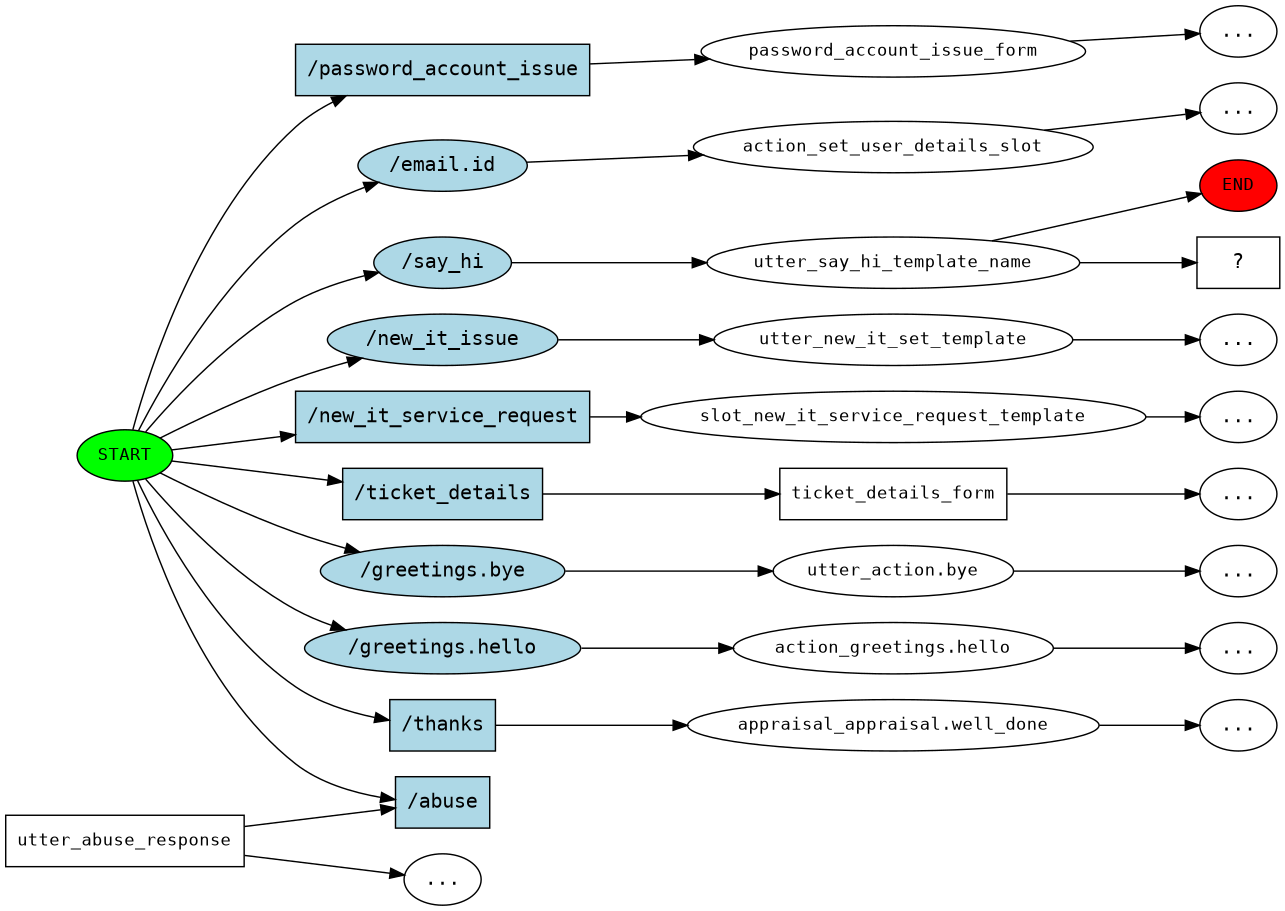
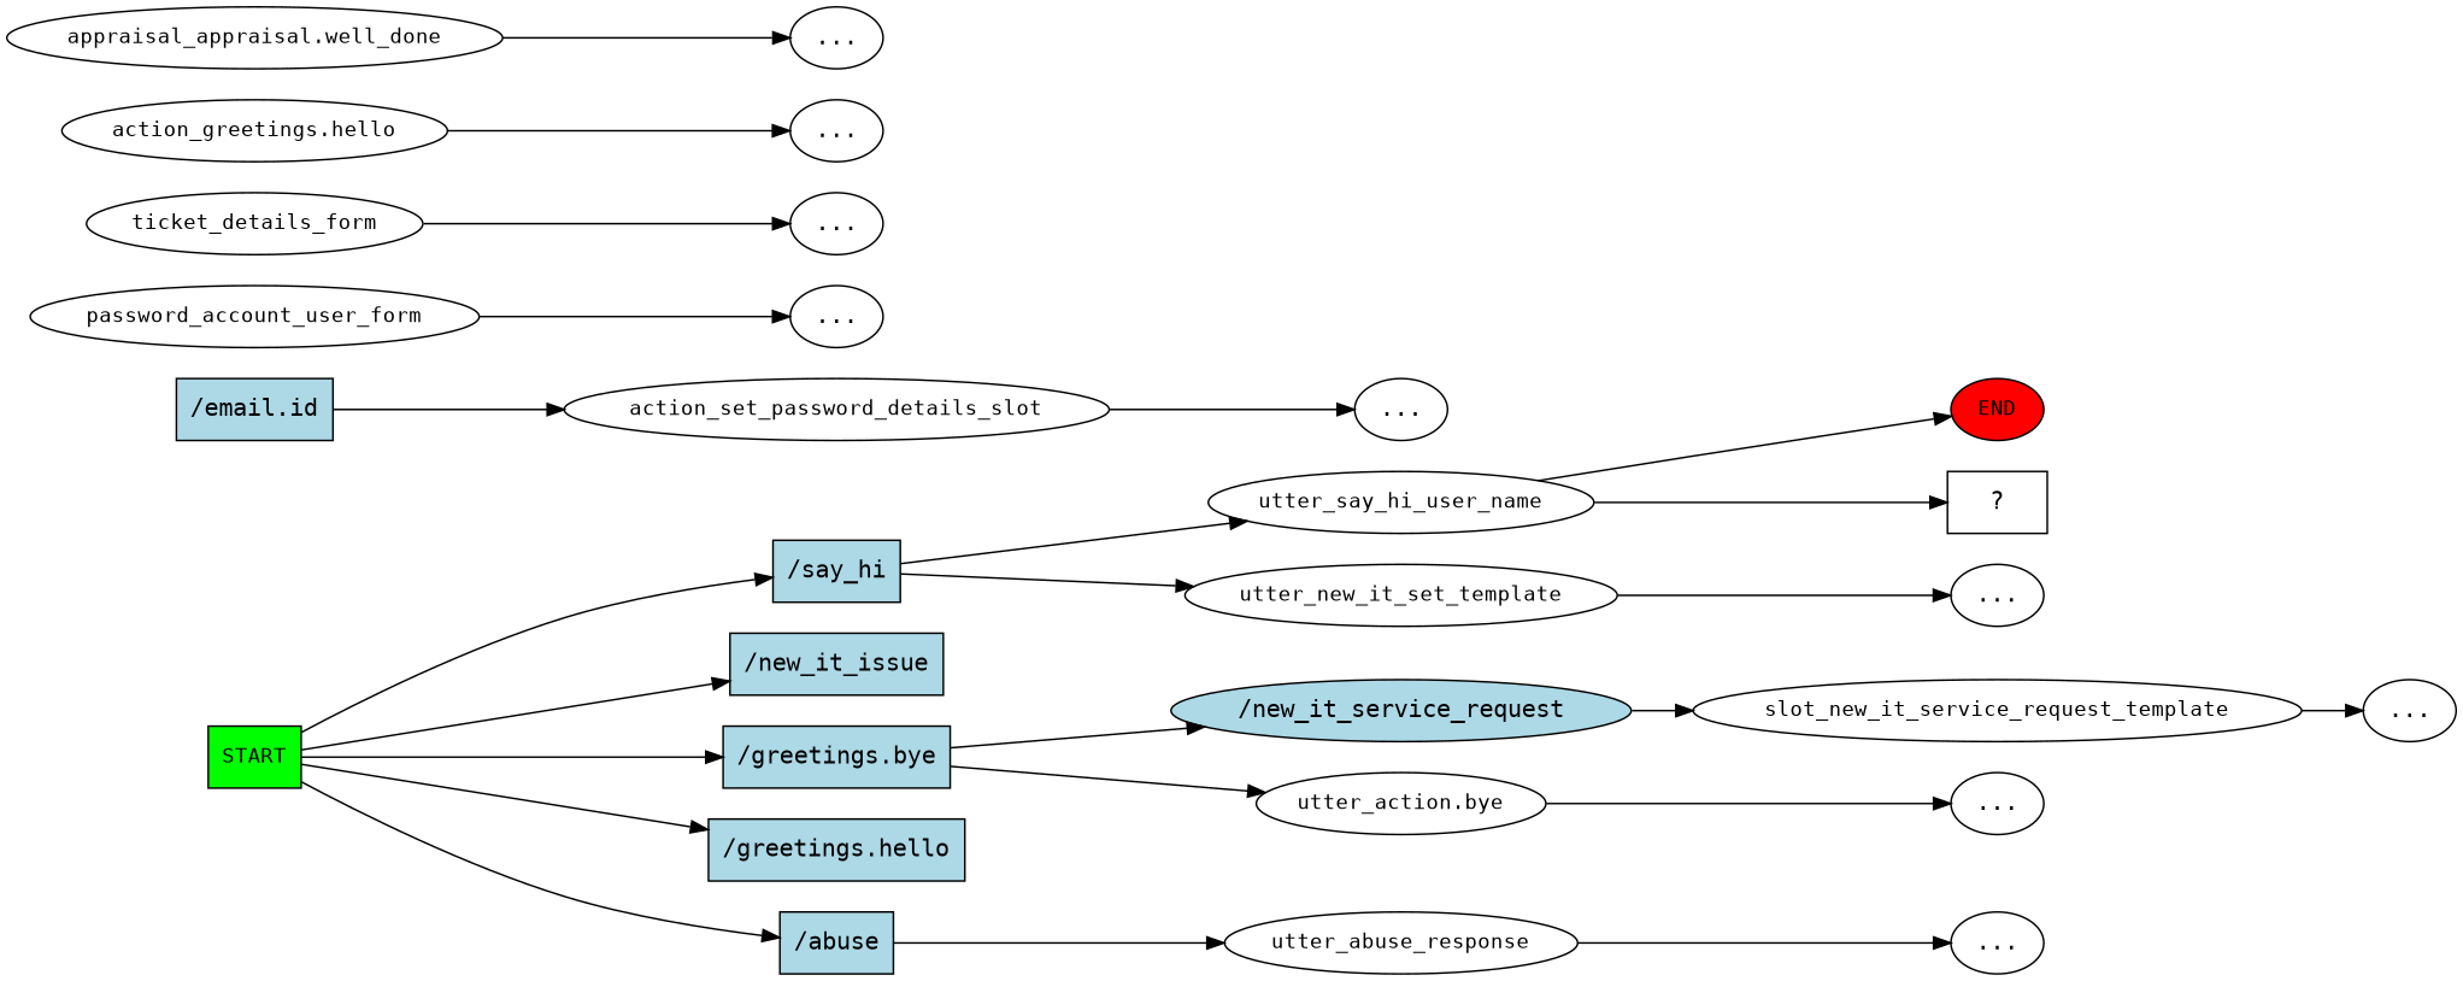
  digraph {
    fontname="DejaVu Sans Mono"
    rankdir=LR
    node [fontname="DejaVu Sans Mono"]
    edge [fontname="DejaVu Sans Mono"]
-   n1 [fillcolor=green fontsize=12 label=START style=filled]
-   n2 [fillcolor=lightblue label="\/password_account_issue" shape=rect style=filled]
-   n3 [fillcolor=lightblue label="\/email\.id" shape=ellipse style=filled]
-   n4 [fillcolor=lightblue label="\/say_hi" shape=ellipse style=filled]
-   n5 [fillcolor=lightblue label="\/new_it_issue" shape=ellipse style=filled]
-   n6 [fillcolor=lightblue label="\/new_it_service_request" shape=rect style=filled]
-   n7 [fillcolor=lightblue label="\/ticket_details" shape=rect style=filled]
-   n8 [fillcolor=lightblue label="\/greetings\.bye" shape=ellipse style=filled]
-   n9 [fillcolor=lightblue label="\/greetings\.hello" shape=ellipse style=filled]
-   n10 [fillcolor=lightblue label="\/thanks" shape=rect style=filled]
+   n1 [fillcolor=green fontsize=12 label=START style=filled shape=box]
+   n3 [fillcolor=lightblue label="\/email\.id" shape=rect style=filled]
+   n4 [fillcolor=lightblue label="\/say_hi" shape=rect style=filled]
+   n5 [fillcolor=lightblue label="\/new_it_issue" shape=rect style=filled]
+   n6 [fillcolor=lightblue label="\/new_it_service_request" shape=ellipse style=filled]
+   n8 [fillcolor=lightblue label="\/greetings\.bye" shape=rect style=filled]
+   n9 [fillcolor=lightblue label="\/greetings\.hello" shape=rect style=filled]
    n11 [fillcolor=lightblue label="\/abuse" shape=rect style=filled]
-   n12 [fontsize=12 label=password_account_issue_form]
-   n13 [fontsize=12 label=action_set_user_details_slot]
-   n14 [fontsize=12 label=utter_say_hi_template_name]
+   n12 [fontsize=12 label=password_account_user_form]
+   n13 [fontsize=12 label=action_set_password_details_slot]
+   n14 [fontsize=12 label=utter_say_hi_user_name]
    n15 [fontsize=12 label=utter_new_it_set_template]
    n16 [fontsize=12 label=slot_new_it_service_request_template]
-   n17 [fontsize=12 label=ticket_details_form shape=box]
+   n17 [fontsize=12 label=ticket_details_form]
    n18 [fontsize=12 label="utter_action.bye"]
    n19 [fontsize=12 label="action_greetings.hello"]
    n20 [fontsize=12 label="appraisal_appraisal.well_done"]
-   n21 [fontsize=12 label=utter_abuse_response shape=box]
+   n21 [fontsize=12 label=utter_abuse_response]
    n22 [fillcolor=red fontsize=12 label=END style=filled]
    n23 [label="..."]
    n24 [label="..."]
    n25 [label="  ?  " shape=rect]
    n26 [label="..."]
    n27 [label="..."]
    n28 [label="..."]
    n29 [label="..."]
    n30 [label="..."]
    n31 [label="..."]
    n32 [label="..."]
-   n1 -> n2
-   n1 -> n3
    n1 -> n4
    n1 -> n5
-   n1 -> n6
-   n1 -> n7
+   n8 -> n6
    n1 -> n8
    n1 -> n9
-   n1 -> n10
    n1 -> n11
-   n2 -> n12
    n3 -> n13
    n4 -> n14
-   n5 -> n15
+   n4 -> n15
    n6 -> n16
-   n7 -> n17
    n8 -> n18
-   n9 -> n19
-   n10 -> n20
-   n21 -> n11
+   n11 -> n21
    n12 -> n23
    n13 -> n24
    n14 -> n22
    n14 -> n25
    n15 -> n26
    n16 -> n27
    n17 -> n28
    n18 -> n29
    n19 -> n30
    n20 -> n31
    n21 -> n32
  }
